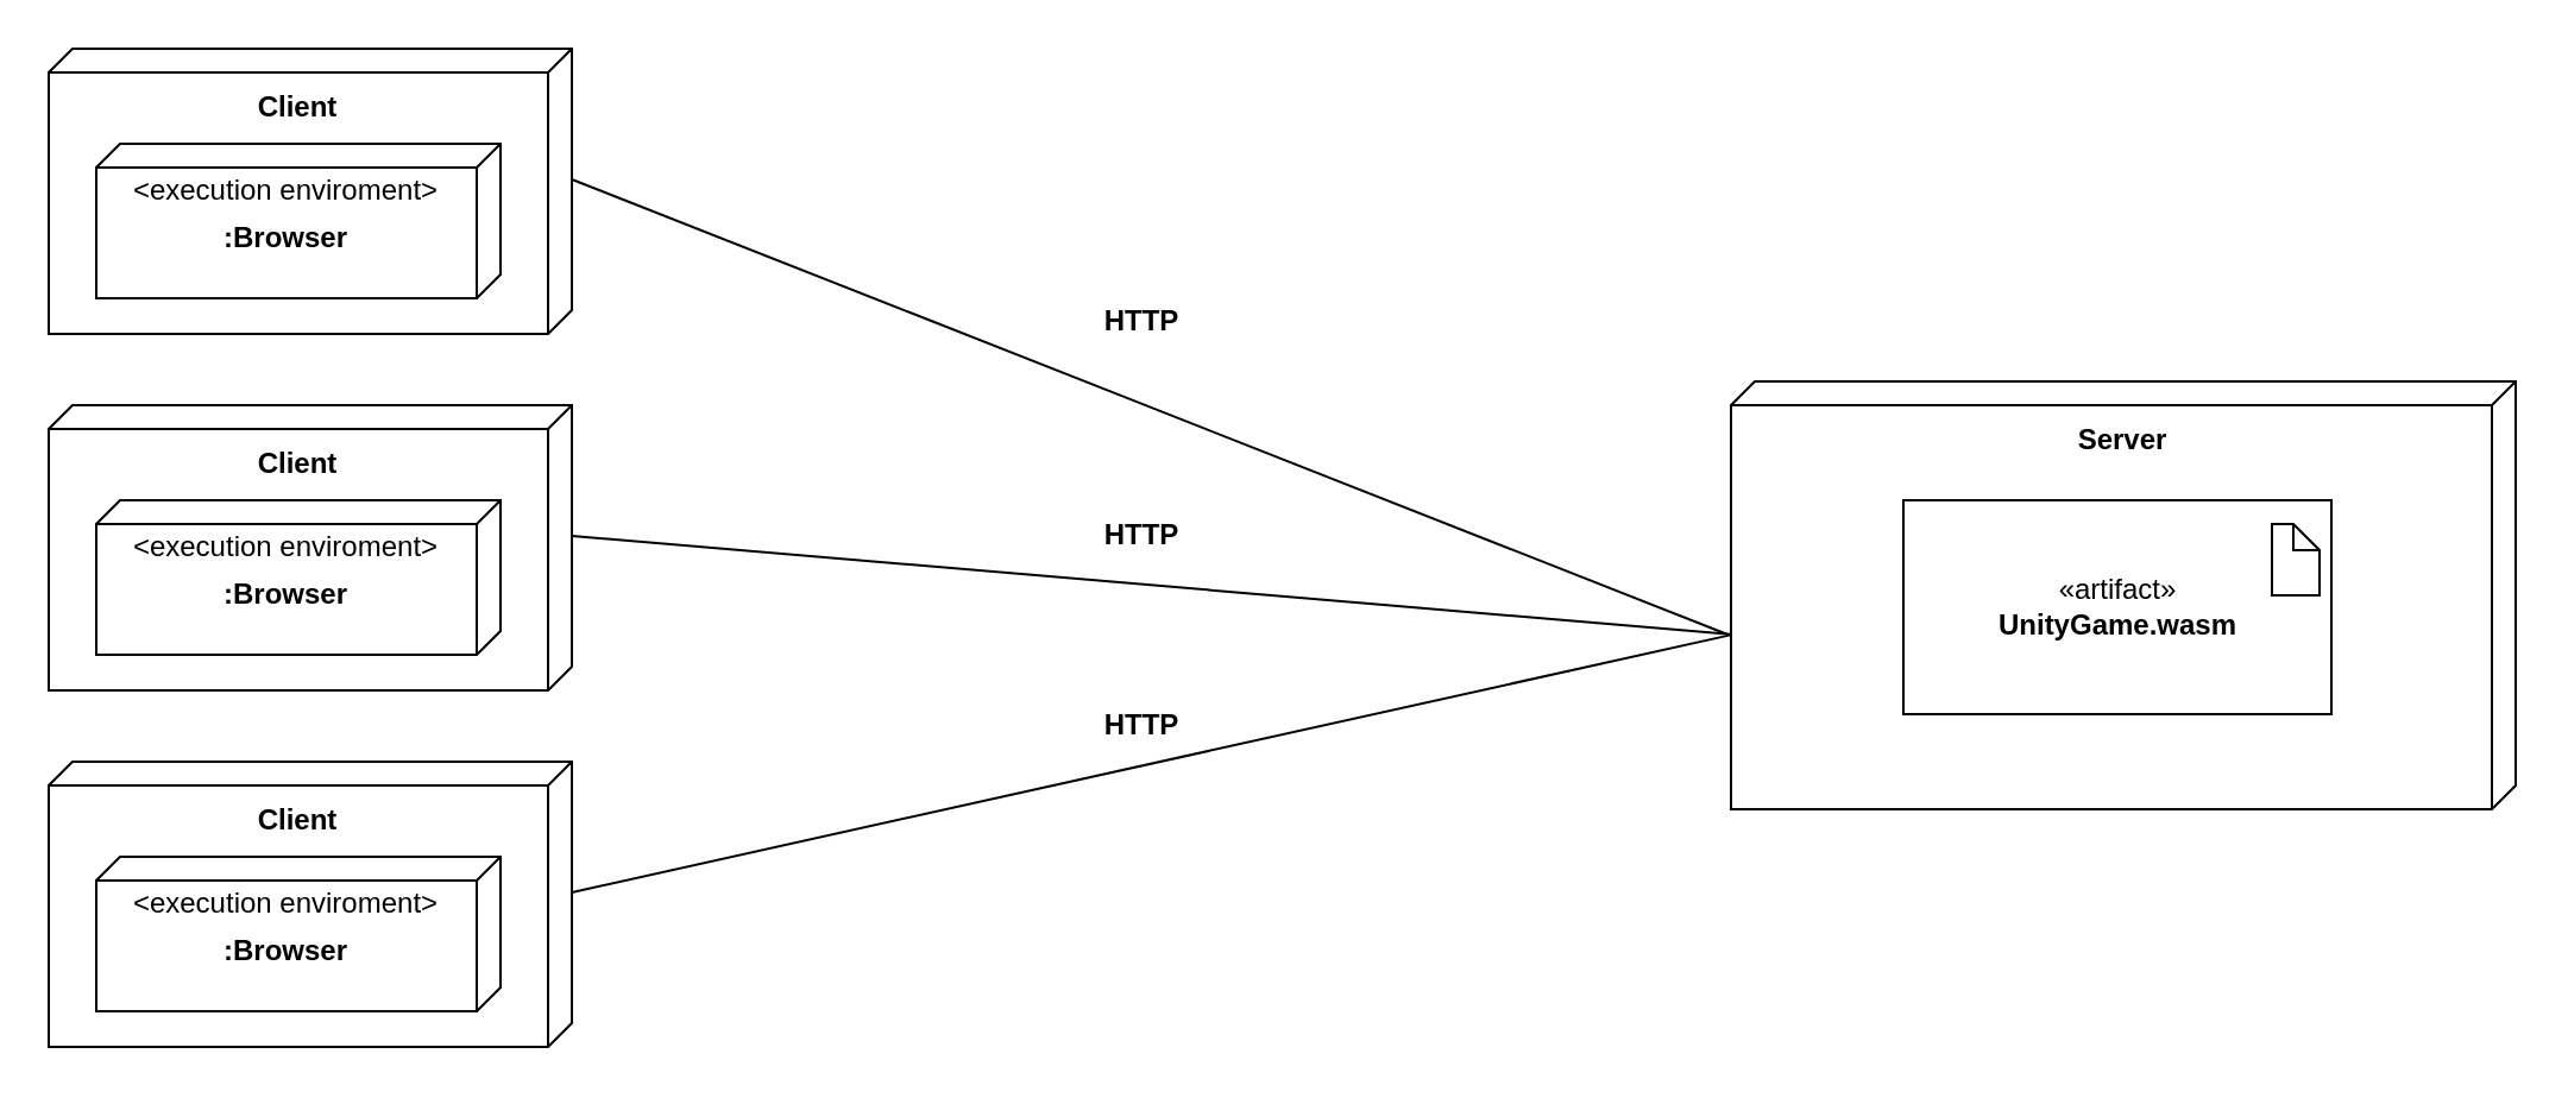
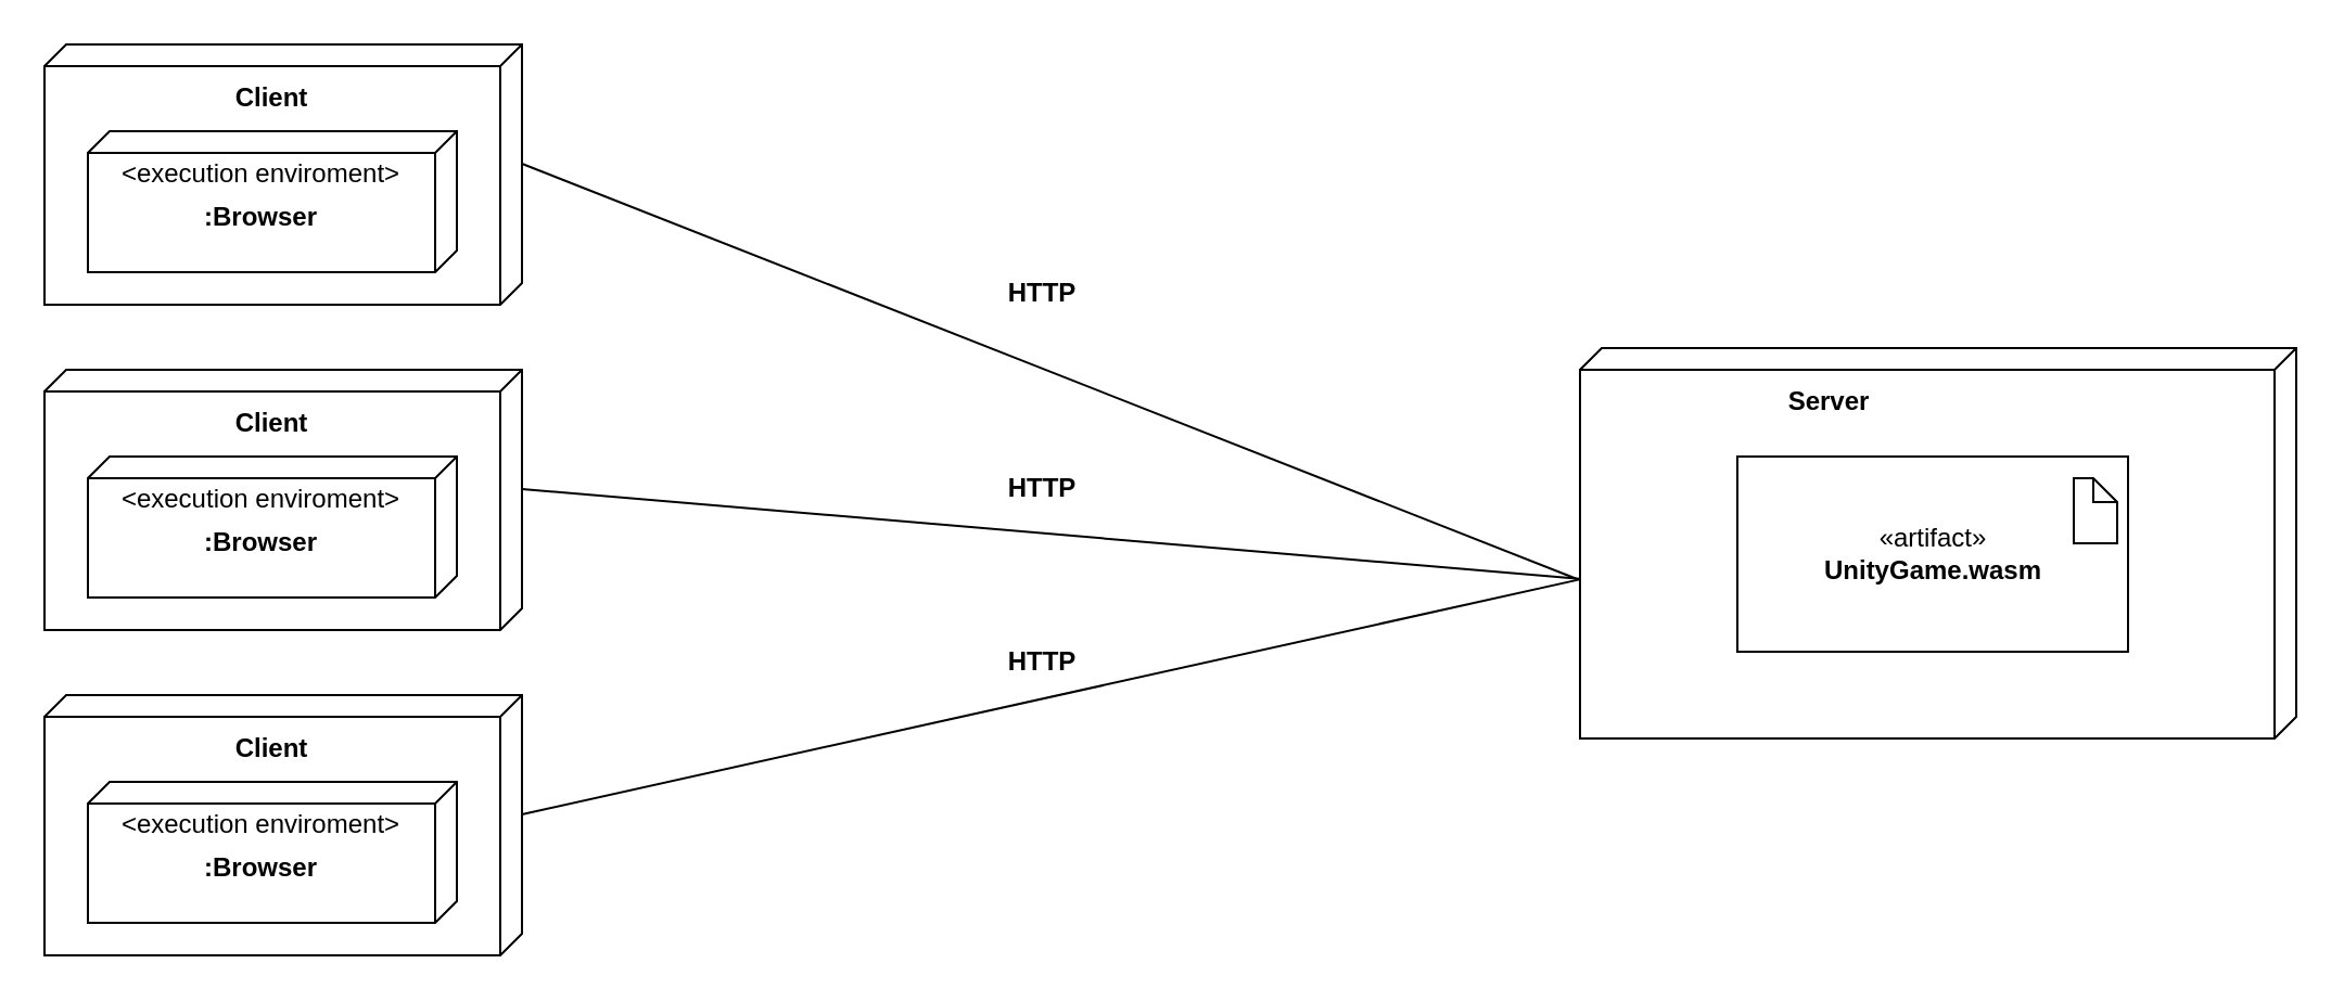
  <mxCell id="0" />
  <mxCell id="1" parent="0" />
  <mxCell id="2" style="rounded=0;orthogonalLoop=1;jettySize=auto;html=1;exitX=0;exitY=0;exitDx=55;exitDy=0;exitPerimeter=0;endArrow=none;endFill=0;entryX=0.591;entryY=1.005;entryDx=0;entryDy=0;entryPerimeter=0;" edge="1" parent="1" source="10" target="3"><mxGeometry relative="1" as="geometry"><mxPoint x="730" y="120" as="targetPoint" /></mxGeometry></mxCell>
  <mxCell id="3" value="" style="verticalAlign=top;align=left;spacingTop=8;spacingLeft=2;spacingRight=12;shape=cube;size=10;direction=south;fontStyle=4;html=1;rounded=0;shadow=0;comic=0;labelBackgroundColor=none;strokeWidth=1;fontFamily=Verdana;fontSize=12" parent="1" vertex="1"><mxGeometry x="727.5" y="160" width="330" height="180" as="geometry" /></mxCell>
- <mxCell id="4" value="&lt;b&gt;Server&lt;/b&gt;" style="text;html=1;strokeColor=none;fillColor=none;align=center;verticalAlign=middle;whiteSpace=wrap;rounded=0;" parent="1" vertex="1"><mxGeometry x="810" y="170" width="165" height="30" as="geometry" /></mxCell>
+ <mxCell id="4" value="&lt;b&gt;Server&lt;/b&gt;" style="text;html=1;strokeColor=none;fillColor=none;align=center;verticalAlign=middle;whiteSpace=wrap;rounded=0;" parent="1" vertex="1"><mxGeometry x="760" y="170" width="165" height="30" as="geometry" /></mxCell>
  <mxCell id="5" value="&lt;b&gt;HTTP&lt;/b&gt;" style="text;html=1;strokeColor=none;fillColor=none;align=center;verticalAlign=middle;whiteSpace=wrap;rounded=0;" vertex="1" parent="1"><mxGeometry x="450" y="120" width="60" height="30" as="geometry" /></mxCell>
  <mxCell id="6" value="" style="group" vertex="1" connectable="0" parent="1"><mxGeometry x="800" y="210" width="180" height="90" as="geometry" /></mxCell>
  <mxCell id="7" value="«artifact»&lt;br&gt;&lt;b&gt;UnityGame.wasm&lt;/b&gt;" style="html=1;dropTarget=0;" vertex="1" parent="6"><mxGeometry width="180" height="90" as="geometry" /></mxCell>
  <mxCell id="8" value="" style="shape=note;size=11;whiteSpace=wrap;html=1;" vertex="1" parent="6"><mxGeometry x="155" y="10" width="20" height="30" as="geometry" /></mxCell>
  <mxCell id="9" value="" style="group" vertex="1" connectable="0" parent="1"><mxGeometry x="20" y="20" width="220" height="120" as="geometry" /></mxCell>
  <mxCell id="10" value="" style="verticalAlign=top;align=left;spacingTop=8;spacingLeft=2;spacingRight=12;shape=cube;size=10;direction=south;fontStyle=4;html=1;rounded=0;shadow=0;comic=0;labelBackgroundColor=none;strokeWidth=1;fontFamily=Verdana;fontSize=12" parent="9" vertex="1"><mxGeometry width="220" height="120" as="geometry" /></mxCell>
  <mxCell id="11" value="" style="verticalAlign=top;align=left;spacingTop=8;spacingLeft=2;spacingRight=12;shape=cube;size=10;direction=south;fontStyle=4;html=1;rounded=0;shadow=0;comic=0;labelBackgroundColor=none;strokeWidth=1;fontFamily=Verdana;fontSize=12" parent="9" vertex="1"><mxGeometry x="20" y="40" width="170" height="65" as="geometry" /></mxCell>
  <mxCell id="12" value="&amp;lt;execution enviroment&amp;gt;" style="text;html=1;strokeColor=none;fillColor=none;align=center;verticalAlign=middle;whiteSpace=wrap;rounded=0;" parent="11" vertex="1"><mxGeometry y="5" width="160" height="30" as="geometry" /></mxCell>
  <mxCell id="13" value="&lt;b&gt;:Browser&lt;/b&gt;" style="text;html=1;strokeColor=none;fillColor=none;align=center;verticalAlign=middle;whiteSpace=wrap;rounded=0;" parent="11" vertex="1"><mxGeometry x="50" y="25" width="60" height="30" as="geometry" /></mxCell>
  <mxCell id="14" value="&lt;b&gt;Client&lt;/b&gt;" style="text;html=1;strokeColor=none;fillColor=none;align=center;verticalAlign=middle;whiteSpace=wrap;rounded=0;" parent="9" vertex="1"><mxGeometry x="75" y="10" width="60" height="30" as="geometry" /></mxCell>
  <mxCell id="15" value="" style="group" vertex="1" connectable="0" parent="1"><mxGeometry x="20" y="170" width="220" height="120" as="geometry" /></mxCell>
  <mxCell id="16" value="" style="verticalAlign=top;align=left;spacingTop=8;spacingLeft=2;spacingRight=12;shape=cube;size=10;direction=south;fontStyle=4;html=1;rounded=0;shadow=0;comic=0;labelBackgroundColor=none;strokeWidth=1;fontFamily=Verdana;fontSize=12" vertex="1" parent="15"><mxGeometry width="220" height="120" as="geometry" /></mxCell>
  <mxCell id="17" value="" style="verticalAlign=top;align=left;spacingTop=8;spacingLeft=2;spacingRight=12;shape=cube;size=10;direction=south;fontStyle=4;html=1;rounded=0;shadow=0;comic=0;labelBackgroundColor=none;strokeWidth=1;fontFamily=Verdana;fontSize=12" vertex="1" parent="15"><mxGeometry x="20" y="40" width="170" height="65" as="geometry" /></mxCell>
  <mxCell id="18" value="&amp;lt;execution enviroment&amp;gt;" style="text;html=1;strokeColor=none;fillColor=none;align=center;verticalAlign=middle;whiteSpace=wrap;rounded=0;" vertex="1" parent="17"><mxGeometry y="5" width="160" height="30" as="geometry" /></mxCell>
  <mxCell id="19" value="&lt;b&gt;:Browser&lt;/b&gt;" style="text;html=1;strokeColor=none;fillColor=none;align=center;verticalAlign=middle;whiteSpace=wrap;rounded=0;" vertex="1" parent="17"><mxGeometry x="50" y="25" width="60" height="30" as="geometry" /></mxCell>
  <mxCell id="20" value="&lt;b&gt;Client&lt;/b&gt;" style="text;html=1;strokeColor=none;fillColor=none;align=center;verticalAlign=middle;whiteSpace=wrap;rounded=0;" vertex="1" parent="15"><mxGeometry x="75" y="10" width="60" height="30" as="geometry" /></mxCell>
  <mxCell id="21" style="edgeStyle=none;rounded=0;orthogonalLoop=1;jettySize=auto;html=1;exitX=0;exitY=0;exitDx=55;exitDy=0;exitPerimeter=0;entryX=0.591;entryY=1.001;entryDx=0;entryDy=0;entryPerimeter=0;endArrow=none;endFill=0;" edge="1" parent="1" source="16" target="3"><mxGeometry relative="1" as="geometry" /></mxCell>
  <mxCell id="22" value="&lt;b&gt;HTTP&lt;/b&gt;" style="text;html=1;strokeColor=none;fillColor=none;align=center;verticalAlign=middle;whiteSpace=wrap;rounded=0;" vertex="1" parent="1"><mxGeometry x="450" y="210" width="60" height="30" as="geometry" /></mxCell>
  <mxCell id="23" value="" style="group" vertex="1" connectable="0" parent="1"><mxGeometry x="20" y="320" width="220" height="120" as="geometry" /></mxCell>
  <mxCell id="24" value="" style="verticalAlign=top;align=left;spacingTop=8;spacingLeft=2;spacingRight=12;shape=cube;size=10;direction=south;fontStyle=4;html=1;rounded=0;shadow=0;comic=0;labelBackgroundColor=none;strokeWidth=1;fontFamily=Verdana;fontSize=12" vertex="1" parent="23"><mxGeometry width="220" height="120" as="geometry" /></mxCell>
  <mxCell id="25" value="" style="verticalAlign=top;align=left;spacingTop=8;spacingLeft=2;spacingRight=12;shape=cube;size=10;direction=south;fontStyle=4;html=1;rounded=0;shadow=0;comic=0;labelBackgroundColor=none;strokeWidth=1;fontFamily=Verdana;fontSize=12" vertex="1" parent="23"><mxGeometry x="20" y="40" width="170" height="65" as="geometry" /></mxCell>
  <mxCell id="26" value="&amp;lt;execution enviroment&amp;gt;" style="text;html=1;strokeColor=none;fillColor=none;align=center;verticalAlign=middle;whiteSpace=wrap;rounded=0;" vertex="1" parent="25"><mxGeometry y="5" width="160" height="30" as="geometry" /></mxCell>
  <mxCell id="27" value="&lt;b&gt;:Browser&lt;/b&gt;" style="text;html=1;strokeColor=none;fillColor=none;align=center;verticalAlign=middle;whiteSpace=wrap;rounded=0;" vertex="1" parent="25"><mxGeometry x="50" y="25" width="60" height="30" as="geometry" /></mxCell>
  <mxCell id="28" value="&lt;b&gt;Client&lt;/b&gt;" style="text;html=1;strokeColor=none;fillColor=none;align=center;verticalAlign=middle;whiteSpace=wrap;rounded=0;" vertex="1" parent="23"><mxGeometry x="75" y="10" width="60" height="30" as="geometry" /></mxCell>
  <mxCell id="29" style="edgeStyle=none;rounded=0;orthogonalLoop=1;jettySize=auto;html=1;exitX=0;exitY=0;exitDx=55;exitDy=0;exitPerimeter=0;entryX=0.592;entryY=0.999;entryDx=0;entryDy=0;entryPerimeter=0;endArrow=none;endFill=0;" edge="1" parent="1" source="24" target="3"><mxGeometry relative="1" as="geometry" /></mxCell>
  <mxCell id="30" value="&lt;b&gt;HTTP&lt;/b&gt;" style="text;html=1;strokeColor=none;fillColor=none;align=center;verticalAlign=middle;whiteSpace=wrap;rounded=0;" vertex="1" parent="1"><mxGeometry x="450" y="290" width="60" height="30" as="geometry" /></mxCell>
